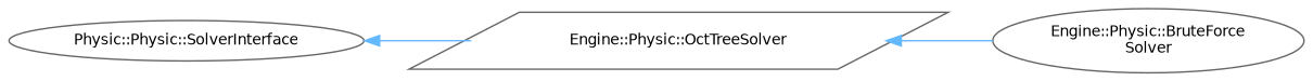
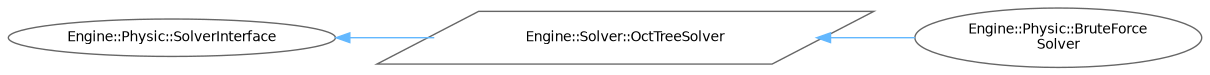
  digraph {
    rankdir=LR
    node [color=grey40 fillcolor=white fontname=Helvetica fontsize=10 shape=ellipse style=filled]
    edge [color=steelblue1 dir=back fontname=Helvetica fontsize=10 labelfontname=Helvetica labelfontsize=10 style=solid]
-   n1 [height=0.2 label="Physic::Physic::SolverInterface" width=0.4]
-   n2 [height=0.2 label="Engine::Physic::OctTreeSolver" shape=parallelogram width=0.4]
+   n1 [height=0.2 label="Engine::Physic::SolverInterface" width=0.4]
+   n2 [height=0.2 label="Engine::Solver::OctTreeSolver" shape=parallelogram width=0.4]
    n3 [height=0.2 label="Engine::Physic::BruteForce\lSolver" width=0.4]
    n1 -> n2
    n2 -> n3
  }
